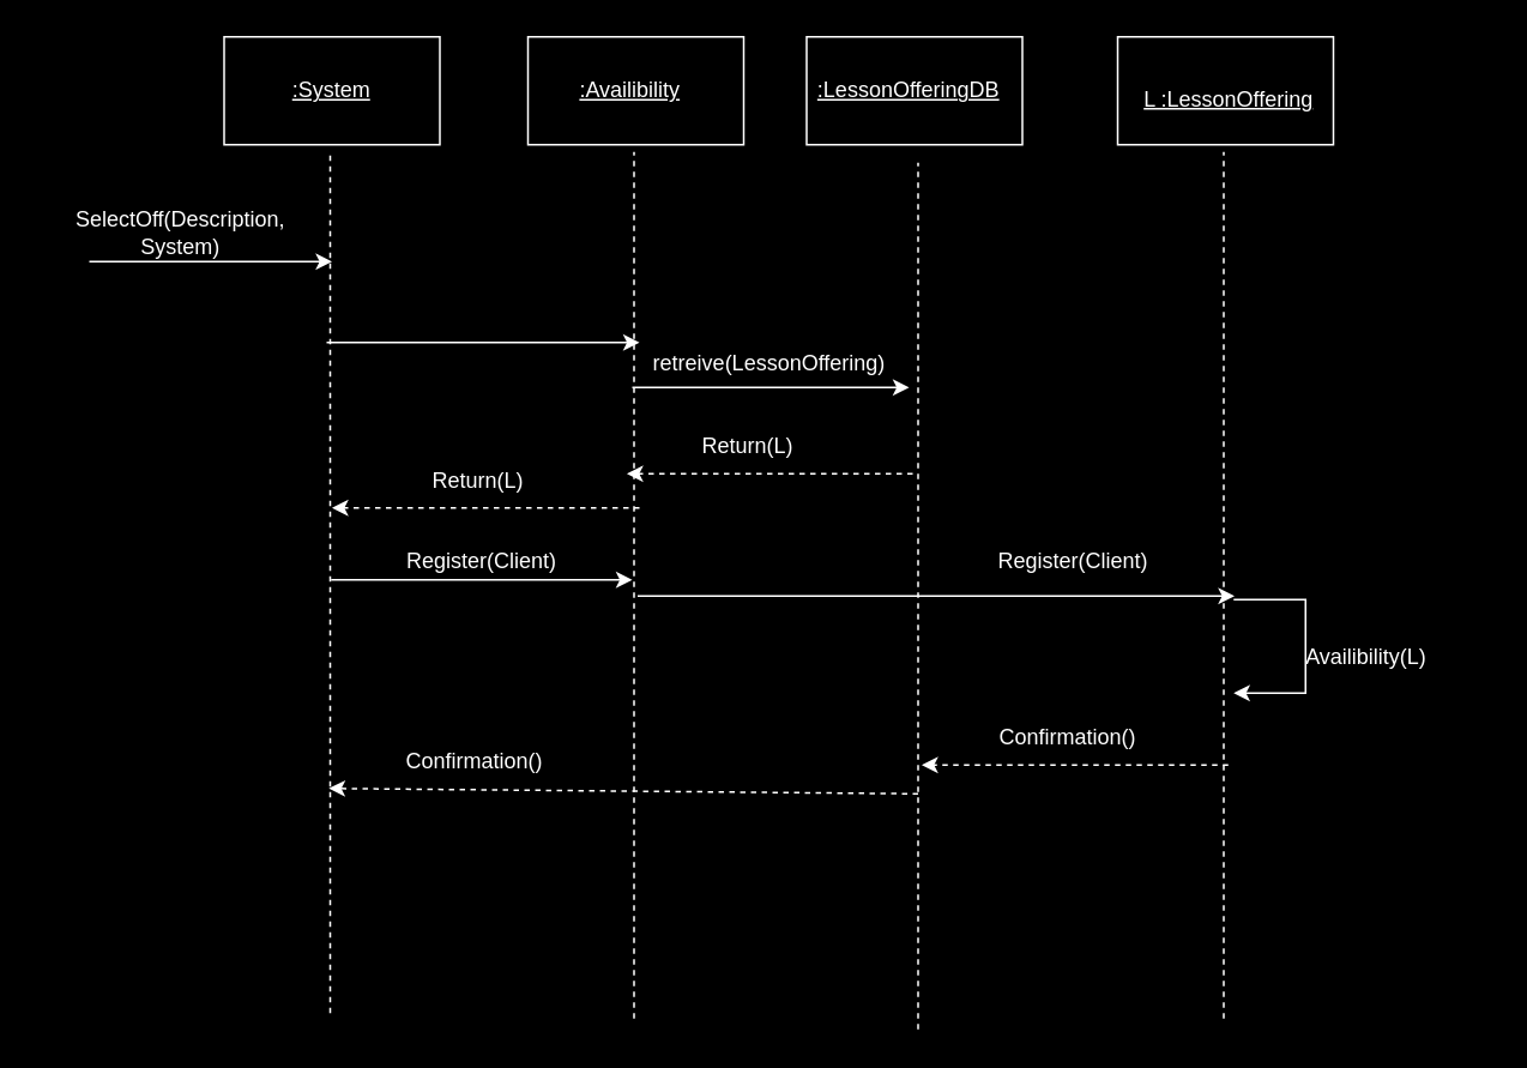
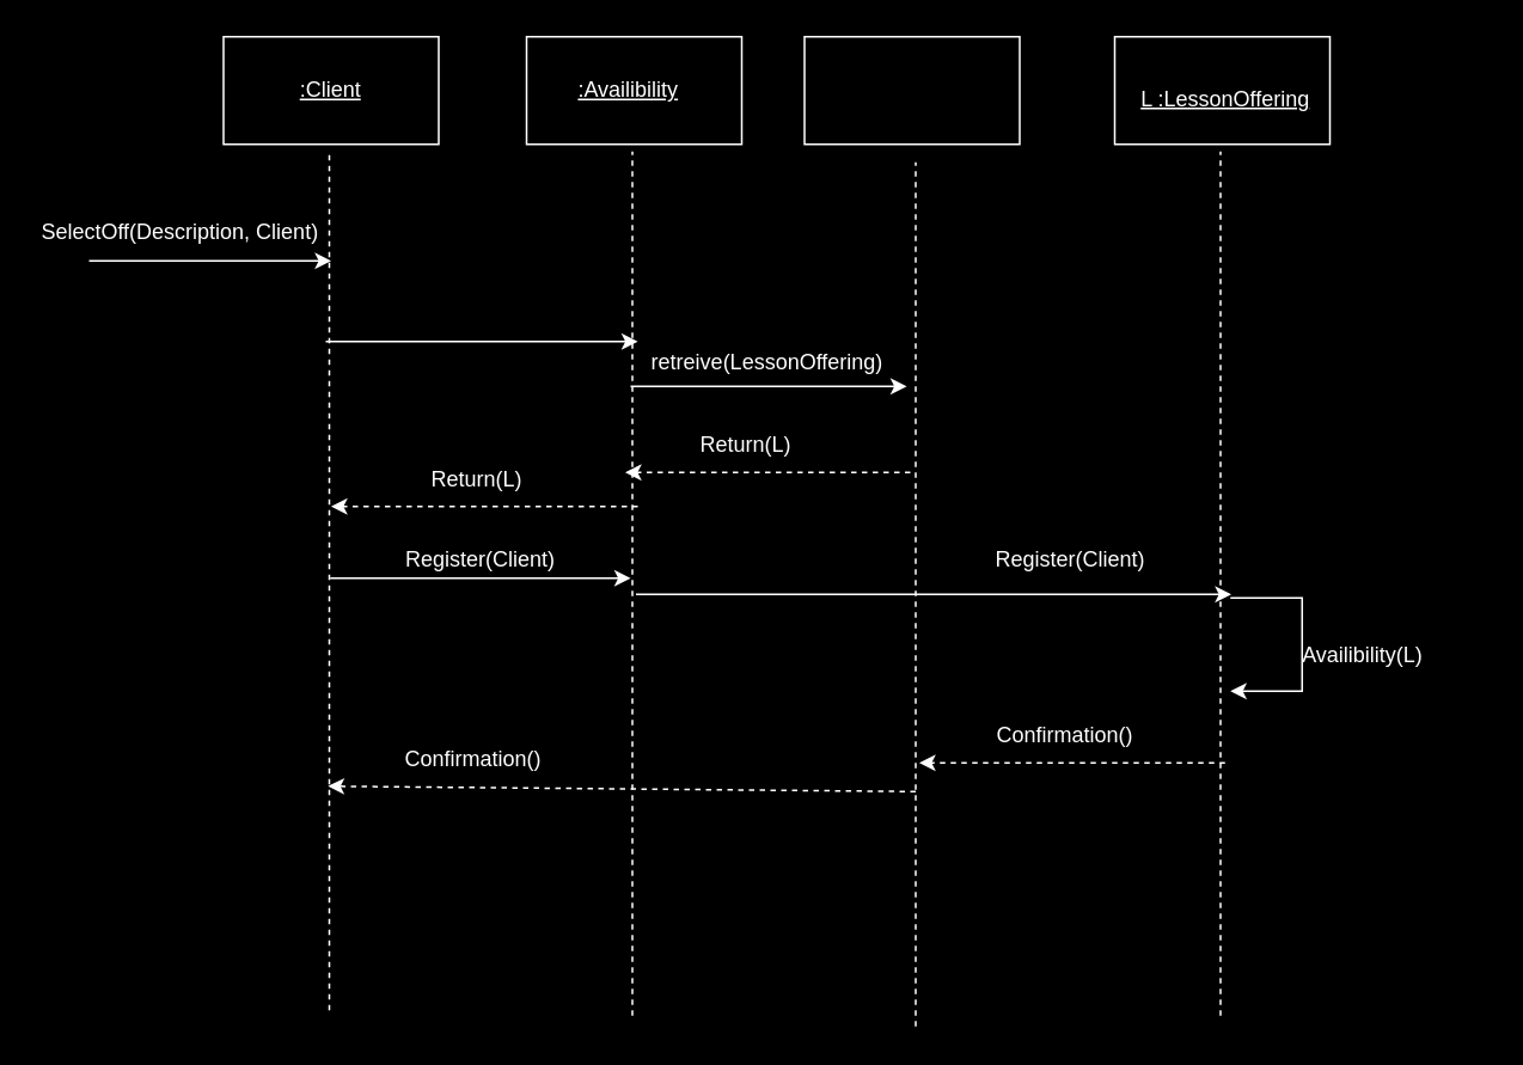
  <mxCell id="0" />
  <mxCell id="1" parent="0" />
  <mxCell id="2" value="" style="endArrow=classic;html=1;rounded=0;strokeColor=#FFFFFF;" edge="1" parent="1"><mxGeometry width="50" height="50" relative="1" as="geometry"><mxPoint x="49" y="145" as="sourcePoint" /><mxPoint x="184" y="145" as="targetPoint" /></mxGeometry></mxCell>
- <mxCell id="3" value="Con" style="text;html=1;align=center;verticalAlign=middle;whiteSpace=wrap;rounded=0;" vertex="1" parent="1"><mxGeometry x="84" y="114" width="60" height="30" as="geometry" /></mxCell>
+ <mxCell id="3" value="Client" style="text;html=1;align=center;verticalAlign=middle;whiteSpace=wrap;rounded=0;" vertex="1" parent="1"><mxGeometry x="84" y="114" width="60" height="30" as="geometry" /></mxCell>
  <mxCell id="4" value="" style="endArrow=none;dashed=1;html=1;rounded=0;strokeColor=#FFFFFF;" edge="1" parent="1"><mxGeometry width="50" height="50" relative="1" as="geometry"><mxPoint x="183" y="563" as="sourcePoint" /><mxPoint x="183" y="84" as="targetPoint" /></mxGeometry></mxCell>
  <mxCell id="5" value="" style="rounded=0;whiteSpace=wrap;html=1;fillColor=#000000;strokeColor=#FFFFFF;" vertex="1" parent="1"><mxGeometry x="124" y="20" width="120" height="60" as="geometry" /></mxCell>
- <mxCell id="6" value="&lt;font color=&quot;#ffffff&quot;&gt;&lt;u&gt;:System&lt;/u&gt;&lt;/font&gt;" style="text;html=1;align=center;verticalAlign=middle;whiteSpace=wrap;rounded=0;" vertex="1" parent="1"><mxGeometry x="154" y="35" width="60" height="30" as="geometry" /></mxCell>
- <mxCell id="7" value="&lt;font color=&quot;#ffffff&quot;&gt;SelectOff(Description, System)&lt;/font&gt;" style="text;html=1;align=center;verticalAlign=middle;whiteSpace=wrap;rounded=0;" vertex="1" parent="1"><mxGeometry x="20" y="114" width="160" height="30" as="geometry" /></mxCell>
+ <mxCell id="6" value="&lt;font color=&quot;#ffffff&quot;&gt;&lt;u&gt;:Client&lt;/u&gt;&lt;/font&gt;" style="text;html=1;align=center;verticalAlign=middle;whiteSpace=wrap;rounded=0;" vertex="1" parent="1"><mxGeometry x="154" y="35" width="60" height="30" as="geometry" /></mxCell>
+ <mxCell id="7" value="&lt;font color=&quot;#ffffff&quot;&gt;SelectOff(Description, Client)&lt;/font&gt;" style="text;html=1;align=center;verticalAlign=middle;whiteSpace=wrap;rounded=0;" vertex="1" parent="1"><mxGeometry x="20" y="114" width="160" height="30" as="geometry" /></mxCell>
  <mxCell id="8" value="" style="endArrow=classic;html=1;rounded=0;strokeColor=#FFFFFF;" edge="1" parent="1"><mxGeometry width="50" height="50" relative="1" as="geometry"><mxPoint x="181" y="190" as="sourcePoint" /><mxPoint x="355" y="190" as="targetPoint" /></mxGeometry></mxCell>
  <mxCell id="9" value="" style="endArrow=none;dashed=1;html=1;rounded=0;strokeColor=#FFFFFF;" edge="1" parent="1"><mxGeometry width="50" height="50" relative="1" as="geometry"><mxPoint x="352" y="566" as="sourcePoint" /><mxPoint x="352" y="84" as="targetPoint" /></mxGeometry></mxCell>
  <mxCell id="10" value="" style="rounded=0;whiteSpace=wrap;html=1;fillColor=#000000;strokeColor=#FFFFFF;" vertex="1" parent="1"><mxGeometry x="293" y="20" width="120" height="60" as="geometry" /></mxCell>
  <mxCell id="11" value="&lt;font color=&quot;#ffffff&quot;&gt;&lt;u&gt;:Availibility&lt;/u&gt;&lt;/font&gt;" style="text;html=1;align=center;verticalAlign=middle;whiteSpace=wrap;rounded=0;" vertex="1" parent="1"><mxGeometry x="295" y="35" width="110" height="30" as="geometry" /></mxCell>
  <mxCell id="12" value="" style="endArrow=none;dashed=1;html=1;rounded=0;strokeColor=#FFFFFF;" edge="1" parent="1"><mxGeometry width="50" height="50" relative="1" as="geometry"><mxPoint x="510" y="572" as="sourcePoint" /><mxPoint x="510" y="90" as="targetPoint" /></mxGeometry></mxCell>
  <mxCell id="13" value="" style="rounded=0;whiteSpace=wrap;html=1;fillColor=#000000;strokeColor=#FFFFFF;" vertex="1" parent="1"><mxGeometry x="448" y="20" width="120" height="60" as="geometry" /></mxCell>
- <mxCell id="14" value="&lt;font color=&quot;#ffffff&quot;&gt;&lt;u&gt;:LessonOfferingDB&lt;/u&gt;&lt;/font&gt;" style="text;html=1;align=center;verticalAlign=middle;whiteSpace=wrap;rounded=0;" vertex="1" parent="1"><mxGeometry x="450" y="35" width="110" height="30" as="geometry" /></mxCell>
  <mxCell id="15" value="" style="endArrow=classic;html=1;rounded=0;strokeColor=#FFFFFF;" edge="1" parent="1"><mxGeometry width="50" height="50" relative="1" as="geometry"><mxPoint x="351" y="215" as="sourcePoint" /><mxPoint x="505" y="215" as="targetPoint" /></mxGeometry></mxCell>
  <mxCell id="16" value="&lt;font color=&quot;#ffffff&quot;&gt;retreive(LessonOffering)&lt;/font&gt;" style="text;html=1;align=center;verticalAlign=middle;whiteSpace=wrap;rounded=0;" vertex="1" parent="1"><mxGeometry x="360" y="187" width="135" height="30" as="geometry" /></mxCell>
  <mxCell id="17" value="" style="endArrow=classic;html=1;rounded=0;strokeColor=#FFFFFF;entryX=0;entryY=1;entryDx=0;entryDy=0;dashed=1;" edge="1" parent="1" target="18"><mxGeometry width="50" height="50" relative="1" as="geometry"><mxPoint x="507" y="263" as="sourcePoint" /><mxPoint x="185" y="277" as="targetPoint" /></mxGeometry></mxCell>
  <mxCell id="18" value="&lt;font color=&quot;#ffffff&quot;&gt;Return(L)&lt;/font&gt;" style="text;html=1;align=center;verticalAlign=middle;whiteSpace=wrap;rounded=0;" vertex="1" parent="1"><mxGeometry x="348" y="233" width="135" height="30" as="geometry" /></mxCell>
  <mxCell id="19" value="" style="endArrow=classic;html=1;rounded=0;strokeColor=#FFFFFF;" edge="1" parent="1"><mxGeometry width="50" height="50" relative="1" as="geometry"><mxPoint x="685.5" y="333" as="sourcePoint" /><mxPoint x="685.5" y="385" as="targetPoint" /><Array as="points"><mxPoint x="725.5" y="333" /><mxPoint x="725.5" y="385" /></Array></mxGeometry></mxCell>
  <mxCell id="20" value="&lt;font color=&quot;#ffffff&quot;&gt;Availibility(L)&lt;/font&gt;" style="text;html=1;align=center;verticalAlign=middle;whiteSpace=wrap;rounded=0;" vertex="1" parent="1"><mxGeometry x="691.5" y="350" width="135" height="30" as="geometry" /></mxCell>
  <mxCell id="21" value="" style="endArrow=classic;html=1;rounded=0;strokeColor=#FFFFFF;dashed=1;" edge="1" parent="1"><mxGeometry width="50" height="50" relative="1" as="geometry"><mxPoint x="682.5" y="425" as="sourcePoint" /><mxPoint x="512" y="425" as="targetPoint" /></mxGeometry></mxCell>
  <mxCell id="22" value="&lt;font color=&quot;#ffffff&quot;&gt;Confirmation()&lt;/font&gt;" style="text;html=1;align=center;verticalAlign=middle;whiteSpace=wrap;rounded=0;" vertex="1" parent="1"><mxGeometry x="525.5" y="395" width="135" height="30" as="geometry" /></mxCell>
  <mxCell id="23" value="" style="endArrow=classic;html=1;rounded=0;strokeColor=#FFFFFF;dashed=1;" edge="1" parent="1"><mxGeometry width="50" height="50" relative="1" as="geometry"><mxPoint x="355" y="282" as="sourcePoint" /><mxPoint x="184" y="282" as="targetPoint" /></mxGeometry></mxCell>
  <mxCell id="24" value="&lt;font color=&quot;#ffffff&quot;&gt;Return(L)&lt;/font&gt;" style="text;html=1;align=center;verticalAlign=middle;whiteSpace=wrap;rounded=0;" vertex="1" parent="1"><mxGeometry x="198" y="252" width="135" height="30" as="geometry" /></mxCell>
  <mxCell id="25" value="" style="endArrow=classic;html=1;rounded=0;strokeColor=#FFFFFF;" edge="1" parent="1"><mxGeometry width="50" height="50" relative="1" as="geometry"><mxPoint x="354" y="331" as="sourcePoint" /><mxPoint x="686" y="331" as="targetPoint" /></mxGeometry></mxCell>
  <mxCell id="26" value="&lt;font color=&quot;#ffffff&quot;&gt;Register(Client)&lt;/font&gt;" style="text;html=1;align=center;verticalAlign=middle;whiteSpace=wrap;rounded=0;" vertex="1" parent="1"><mxGeometry x="529" y="297" width="135" height="30" as="geometry" /></mxCell>
  <mxCell id="27" value="" style="endArrow=none;dashed=1;html=1;rounded=0;strokeColor=#FFFFFF;" edge="1" parent="1"><mxGeometry width="50" height="50" relative="1" as="geometry"><mxPoint x="680" y="566" as="sourcePoint" /><mxPoint x="680" y="84" as="targetPoint" /></mxGeometry></mxCell>
  <mxCell id="28" value="" style="rounded=0;whiteSpace=wrap;html=1;fillColor=#000000;strokeColor=#FFFFFF;" vertex="1" parent="1"><mxGeometry x="621" y="20" width="120" height="60" as="geometry" /></mxCell>
  <mxCell id="29" value="&lt;font color=&quot;#ffffff&quot;&gt;&lt;u&gt;L :LessonOffering&lt;/u&gt;&lt;/font&gt;" style="text;html=1;align=center;verticalAlign=middle;whiteSpace=wrap;rounded=0;" vertex="1" parent="1"><mxGeometry x="628" y="40" width="110" height="30" as="geometry" /></mxCell>
  <mxCell id="30" value="" style="endArrow=classic;html=1;rounded=0;strokeColor=#FFFFFF;" edge="1" parent="1"><mxGeometry width="50" height="50" relative="1" as="geometry"><mxPoint x="183.5" y="322" as="sourcePoint" /><mxPoint x="351" y="322" as="targetPoint" /></mxGeometry></mxCell>
  <mxCell id="31" value="&lt;font color=&quot;#ffffff&quot;&gt;Register(Client)&lt;/font&gt;" style="text;html=1;align=center;verticalAlign=middle;whiteSpace=wrap;rounded=0;" vertex="1" parent="1"><mxGeometry x="200" y="297" width="135" height="30" as="geometry" /></mxCell>
  <mxCell id="32" value="" style="endArrow=classic;html=1;rounded=0;strokeColor=#FFFFFF;dashed=1;" edge="1" parent="1"><mxGeometry width="50" height="50" relative="1" as="geometry"><mxPoint x="510" y="441" as="sourcePoint" /><mxPoint x="182.25" y="438" as="targetPoint" /></mxGeometry></mxCell>
  <mxCell id="33" value="&lt;font color=&quot;#ffffff&quot;&gt;Confirmation()&lt;/font&gt;" style="text;html=1;align=center;verticalAlign=middle;whiteSpace=wrap;rounded=0;" vertex="1" parent="1"><mxGeometry x="195.75" y="408" width="135" height="30" as="geometry" /></mxCell>
